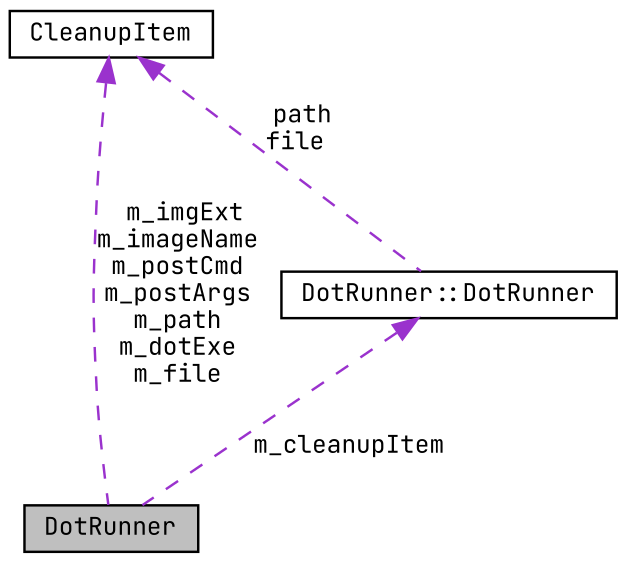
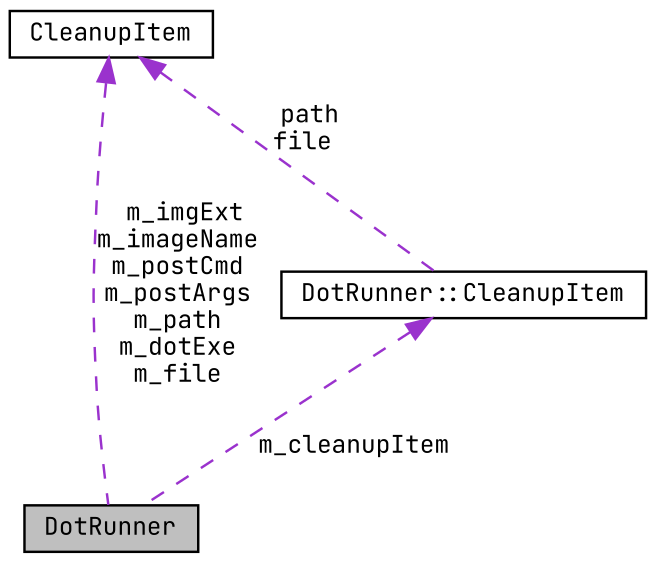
  digraph {
    fontname="JetBrains Mono"
    node [color=black fillcolor=white fontname="JetBrains Mono" fontsize=10 shape=record style=filled]
    edge [color=darkorchid3 dir=back fontname="JetBrains Mono" fontsize=10 labelfontname=Helvetica labelfontsize=10 style=dashed]
    n1 [fillcolor=grey75 fontcolor=black height=0.2 label=DotRunner width=0.4]
    n2 [height=0.2 label=CleanupItem width=0.4]
-   n3 [height=0.2 label="DotRunner::DotRunner" width=0.4]
+   n3 [height=0.2 label="DotRunner::CleanupItem" width=0.4]
    n2 -> n1 [label=" m_imgExt\nm_imageName\nm_postCmd\nm_postArgs\nm_path\nm_dotExe\nm_file"]
    n2 -> n3 [label=" path\nfile"]
    n3 -> n1 [label=" m_cleanupItem"]
  }
